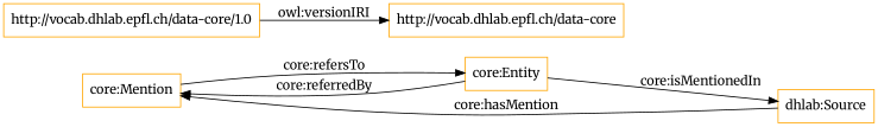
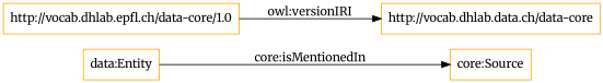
  digraph {
    fontname=Merriweather
    rankdir=LR
    node [color=orange fontname=Merriweather shape=rectangle]
    edge [fontname=Merriweather]
-   "core:Mention"
-   "core:Entity"
-   "core:Source" [label="dhlab:Source"]
+   "core:Entity" [label="data:Entity"]
+   "core:Source"
    "http://vocab.dhlab.epfl.ch/data-core/1.0"
-   "http://vocab.dhlab.epfl.ch/data-core"
-   "core:Mention" -> "core:Entity" [label="core:refersTo"]
-   "core:Entity" -> "core:Mention" [label="core:referredBy"]
+   "http://vocab.dhlab.epfl.ch/data-core" [label="http://vocab.dhlab.data.ch/data-core"]
    "core:Entity" -> "core:Source" [label="core:isMentionedIn"]
-   "core:Source" -> "core:Mention" [label="core:hasMention"]
    "http://vocab.dhlab.epfl.ch/data-core/1.0" -> "http://vocab.dhlab.epfl.ch/data-core" [label="owl:versionIRI"]
  }
